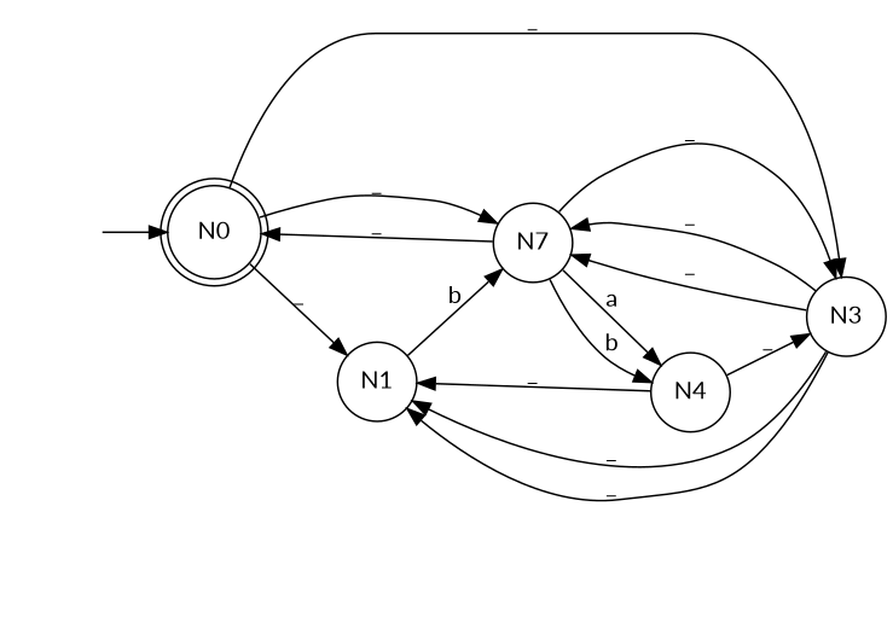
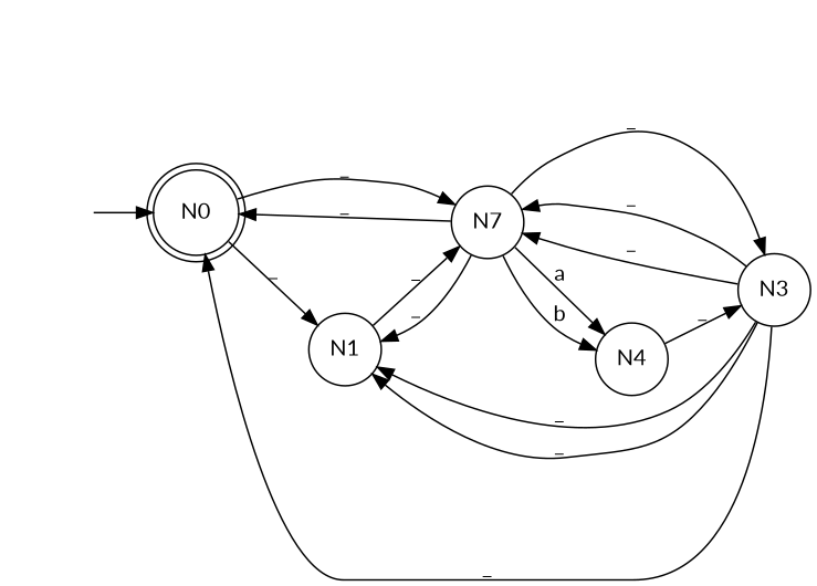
  digraph {
    fontname=Lato
    rankdir=LR
    node [fontname=Lato shape=circle]
    edge [fontname=Lato]
    " " [shape=none]
    N0 [shape=doublecircle]
    N1
    n4 [label=N7]
    N3
    N4
    " " -> N0
    N0 -> N1 [label=_]
    N0 -> n4 [label=_]
-   N1 -> n4 [label=b]
+   N1 -> n4 [label=_]
    n4 -> N0 [label=_]
-   N4 -> N1 [label=_]
+   n4 -> N1 [label=_]
    n4 -> N3 [label=_]
    n4 -> N4 [label=a]
    n4 -> N4 [label=b]
-   N0 -> N3 [label=_]
+   N3 -> N0 [label=_]
    N3 -> N1 [label=_]
    N3 -> N1 [label=_]
    N3 -> n4 [label=_]
    N3 -> n4 [label=_]
    N4 -> N3 [label=_]
  }
